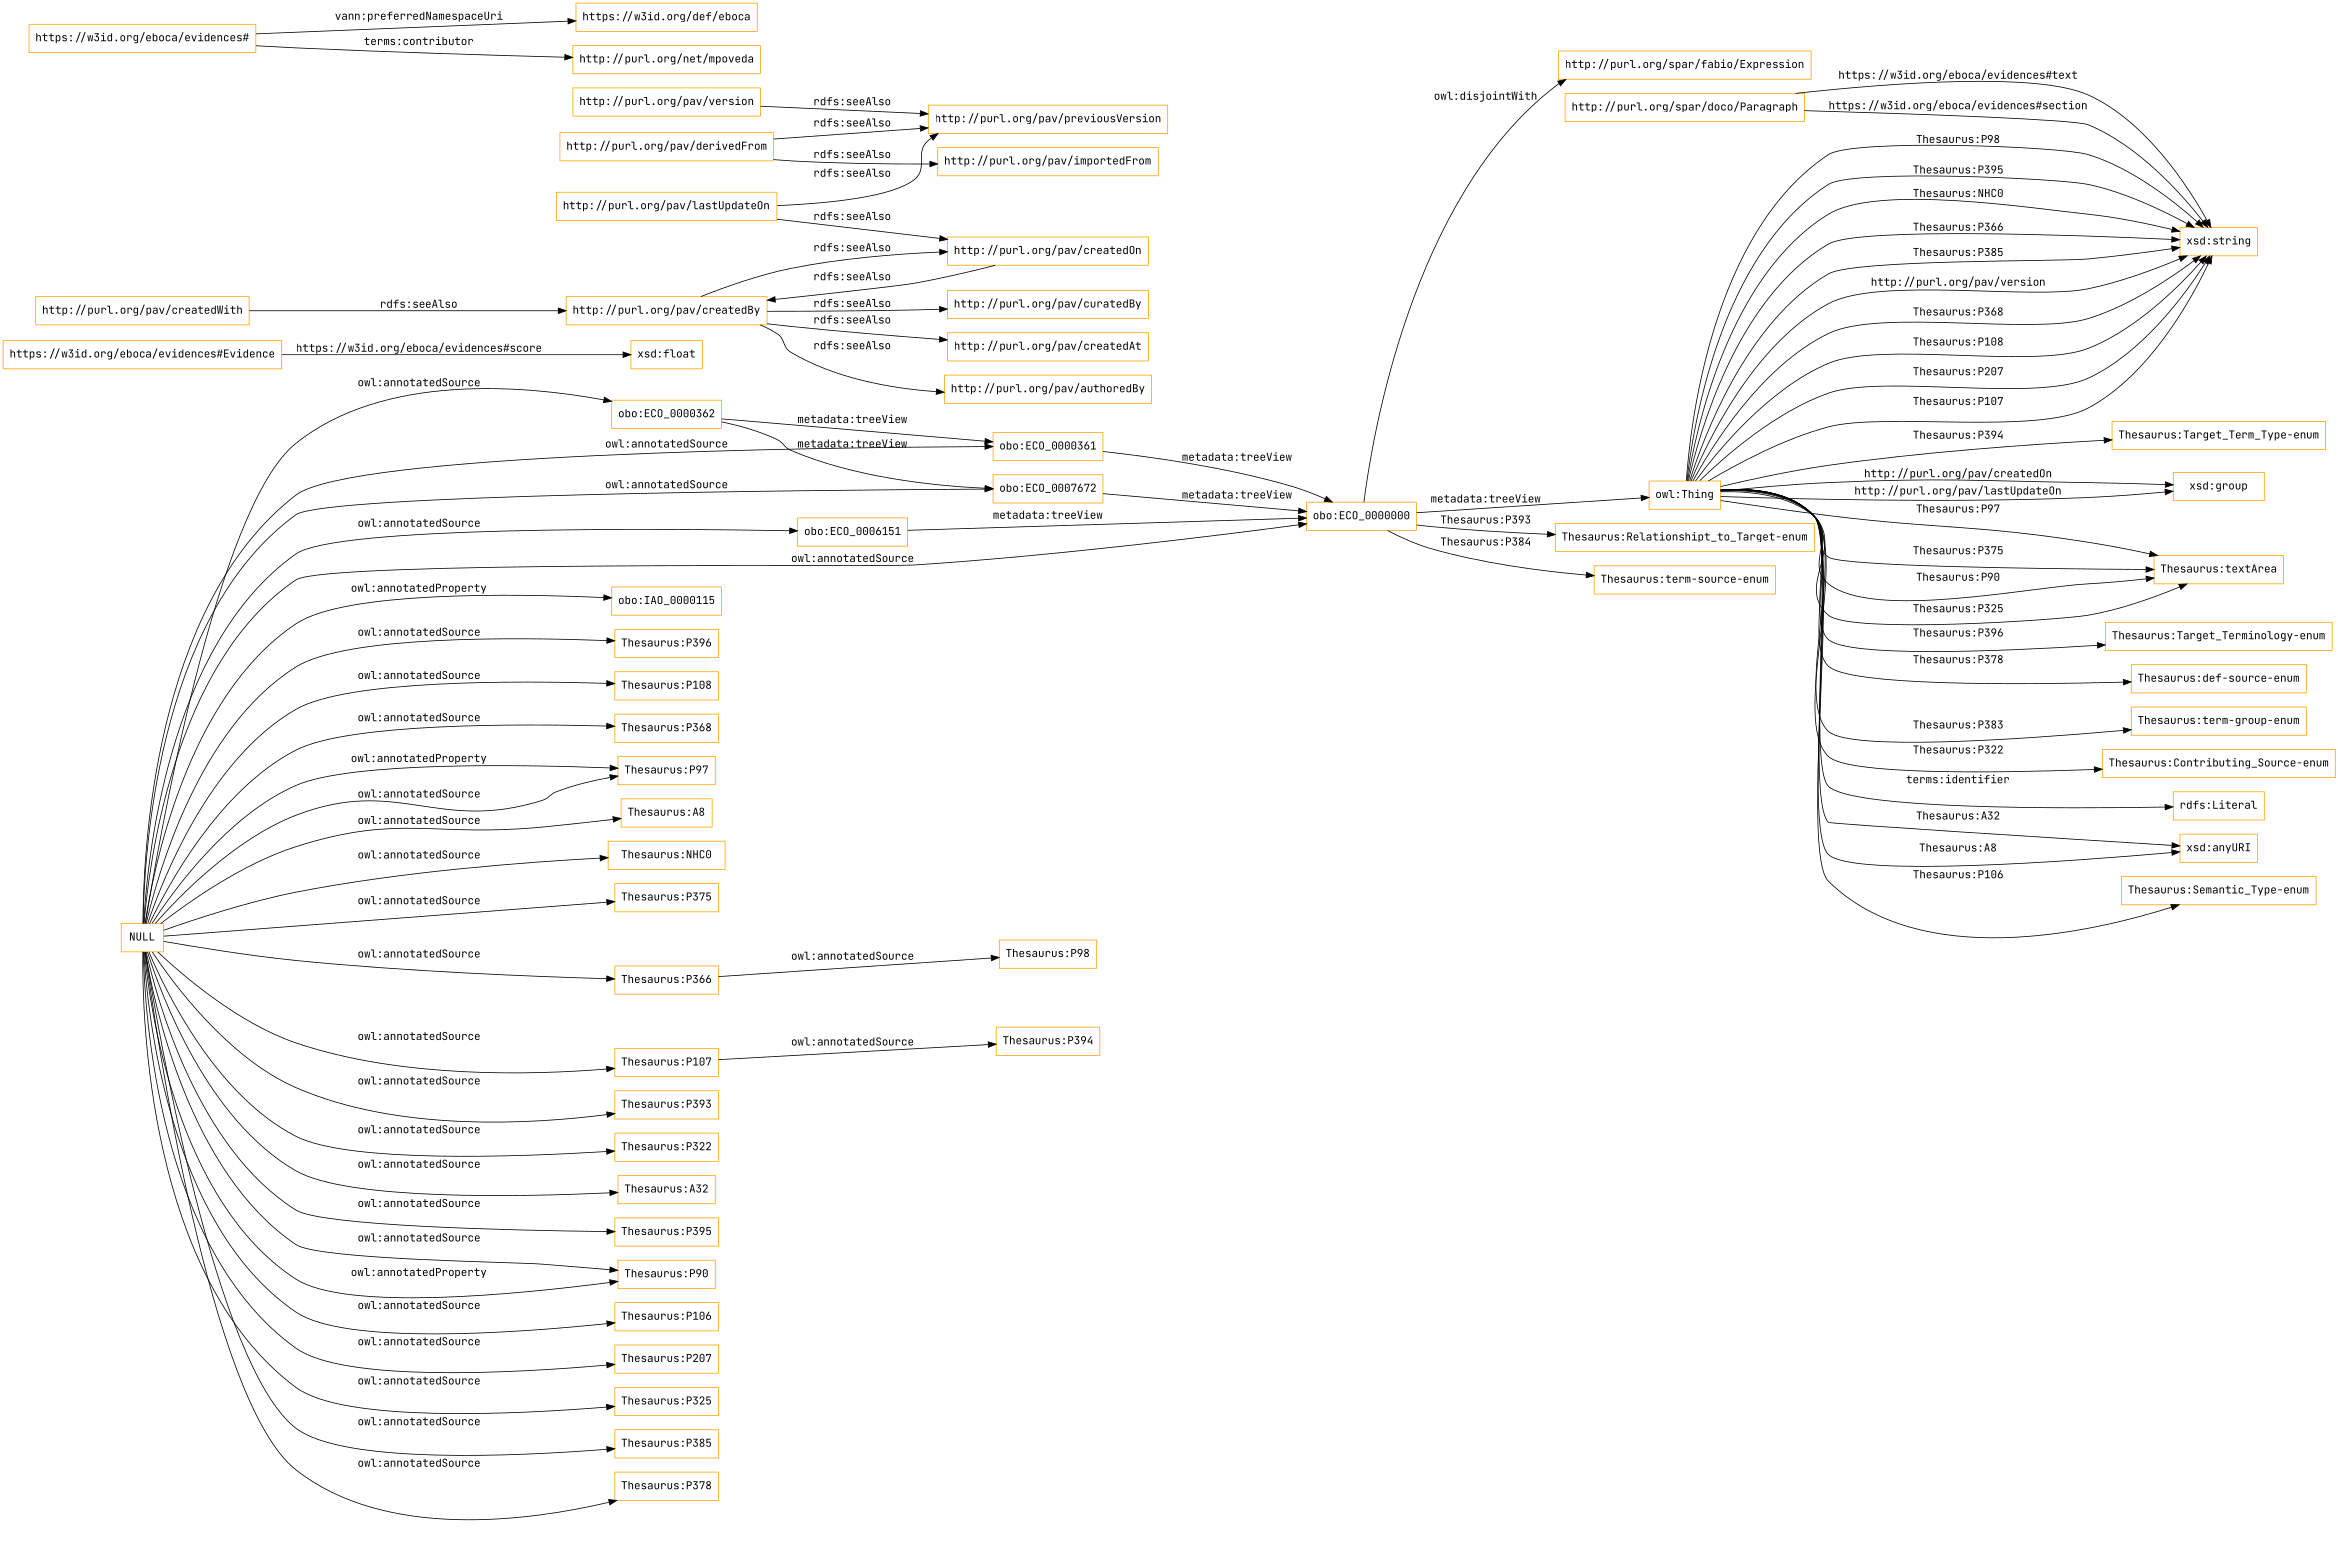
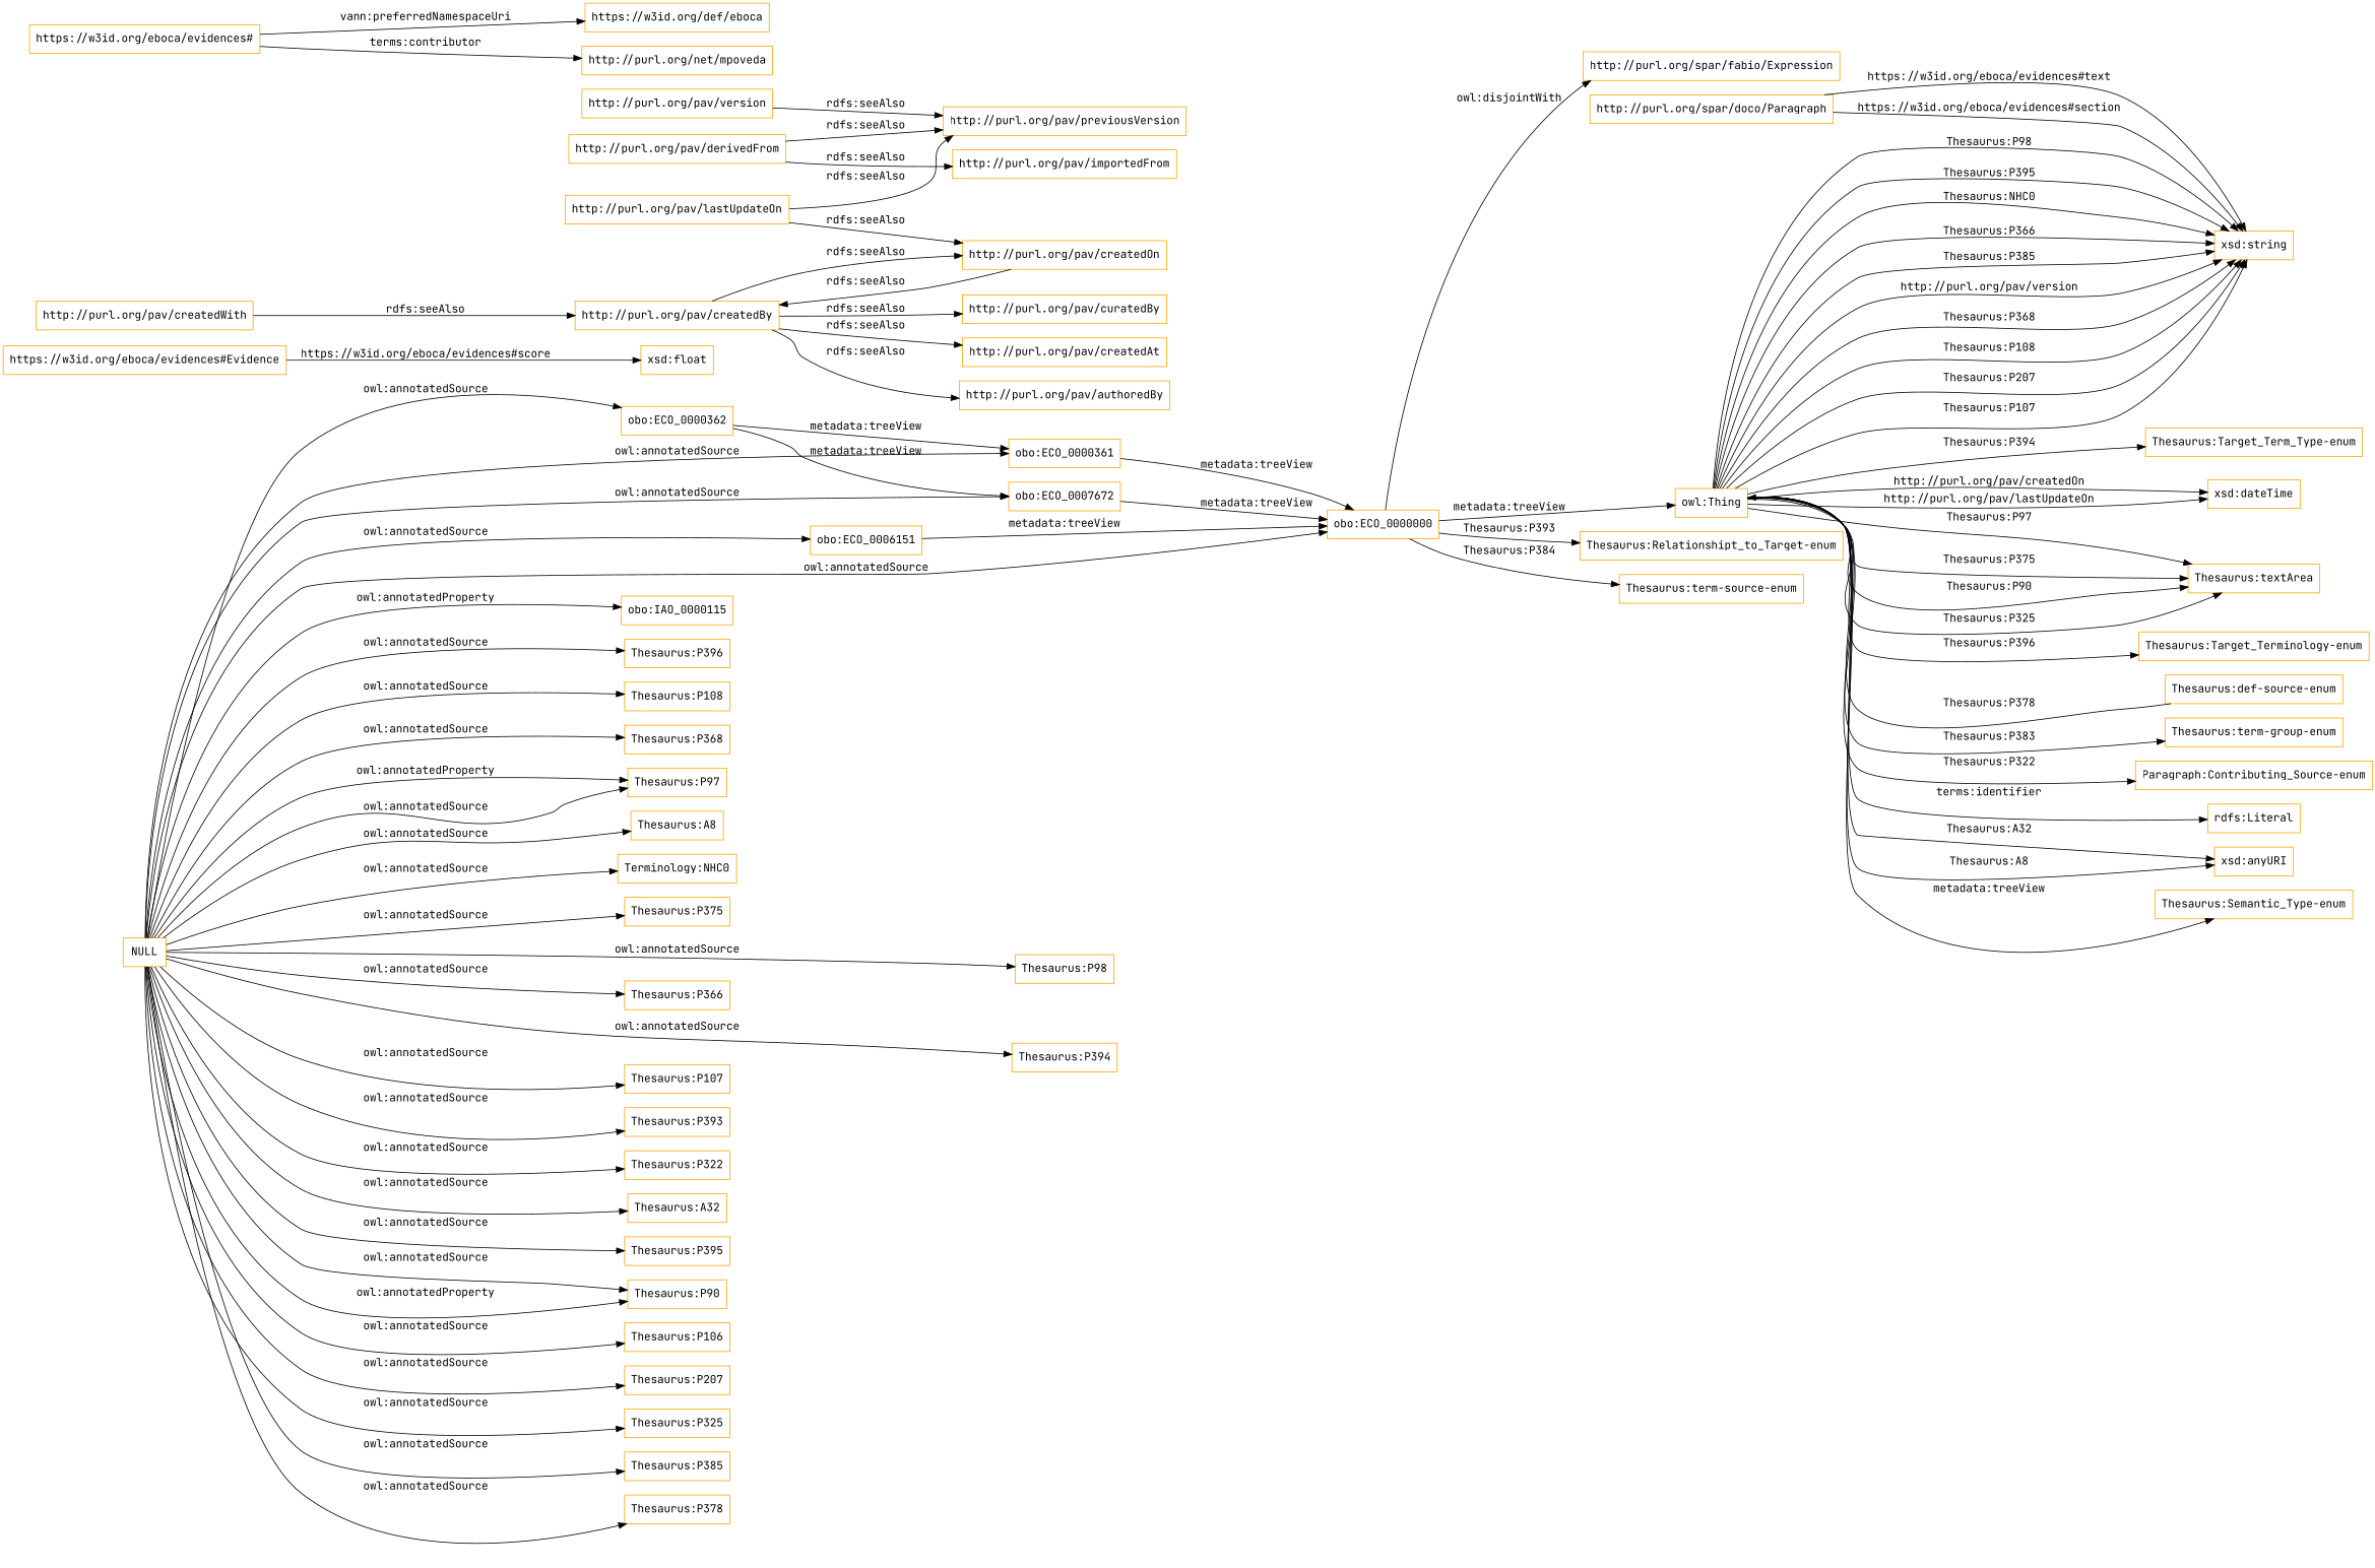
  digraph {
    fontname="JetBrains Mono"
    rankdir=LR
    node [color=orange fontname="JetBrains Mono" shape=rectangle]
    edge [fontname="JetBrains Mono"]
    "obo:ECO_0000362"
    "obo:ECO_0000361"
    "obo:ECO_0007672"
    "obo:ECO_0000000"
    "https://w3id.org/eboca/evidences#Evidence"
    "xsd:float"
    "obo:ECO_0006151"
    "http://purl.org/spar/fabio/Expression"
    "owl:Thing"
    "Thesaurus:Relationshipt_to_Target-enum"
    "Thesaurus:term-source-enum"
    "http://purl.org/spar/doco/Paragraph"
    "xsd:string"
    "Thesaurus:Target_Term_Type-enum"
-   "xsd:dateTime" [label="xsd:group"]
+   "xsd:dateTime"
    "Thesaurus:textArea"
    "Thesaurus:Target_Terminology-enum"
    "Thesaurus:def-source-enum"
    "Thesaurus:term-group-enum"
-   "Thesaurus:Contributing_Source-enum"
+   "Thesaurus:Contributing_Source-enum" [label="Paragraph:Contributing_Source-enum"]
    "rdfs:Literal"
    "xsd:anyURI"
    "Thesaurus:Semantic_Type-enum"
    "http://purl.org/pav/createdBy"
    "http://purl.org/pav/curatedBy"
    "http://purl.org/pav/createdOn"
    "http://purl.org/pav/createdAt"
    "http://purl.org/pav/authoredBy"
    NULL
    "obo:IAO_0000115"
    "Thesaurus:P396"
    "Thesaurus:P108"
    "Thesaurus:P368"
    "Thesaurus:P97"
    "Thesaurus:A8"
-   "Thesaurus:NHC0"
+   "Thesaurus:NHC0" [label="Terminology:NHC0"]
    "Thesaurus:P375"
    "Thesaurus:P366"
    "Thesaurus:P107"
    "Thesaurus:P393"
    "Thesaurus:P322"
    "Thesaurus:A32"
    "Thesaurus:P98"
    "Thesaurus:P395"
    "Thesaurus:P90"
    "Thesaurus:P106"
    "Thesaurus:P207"
    "Thesaurus:P325"
    "Thesaurus:P385"
    "Thesaurus:P378"
    "Thesaurus:P394"
    "http://purl.org/pav/lastUpdateOn"
    "http://purl.org/pav/previousVersion"
    "http://purl.org/pav/createdWith"
    "http://purl.org/pav/derivedFrom"
    "http://purl.org/pav/importedFrom"
    "https://w3id.org/eboca/evidences#"
    "https://w3id.org/def/eboca"
    "http://purl.org/net/mpoveda"
    "http://purl.org/pav/version"
    "obo:ECO_0000362" -> "obo:ECO_0000361" [label="metadata:treeView"]
    "obo:ECO_0000362" -> "obo:ECO_0007672" [label="metadata:treeView"]
    "obo:ECO_0000361" -> "obo:ECO_0000000" [label="metadata:treeView"]
    "obo:ECO_0007672" -> "obo:ECO_0000000" [label="metadata:treeView"]
    "obo:ECO_0000000" -> "http://purl.org/spar/fabio/Expression" [label="owl:disjointWith"]
    "obo:ECO_0000000" -> "owl:Thing" [label="metadata:treeView"]
    "obo:ECO_0000000" -> "Thesaurus:Relationshipt_to_Target-enum" [label="Thesaurus:P393"]
    "obo:ECO_0000000" -> "Thesaurus:term-source-enum" [label="Thesaurus:P384"]
    "https://w3id.org/eboca/evidences#Evidence" -> "xsd:float" [label="https://w3id.org/eboca/evidences#score"]
    "obo:ECO_0006151" -> "obo:ECO_0000000" [label="metadata:treeView"]
    "owl:Thing" -> "xsd:string" [label="Thesaurus:P98"]
    "owl:Thing" -> "xsd:string" [label="Thesaurus:P395"]
    "owl:Thing" -> "xsd:string" [label="Thesaurus:NHC0"]
    "owl:Thing" -> "xsd:string" [label="Thesaurus:P366"]
    "owl:Thing" -> "xsd:string" [label="Thesaurus:P385"]
    "owl:Thing" -> "xsd:string" [label="http://purl.org/pav/version"]
    "owl:Thing" -> "xsd:string" [label="Thesaurus:P368"]
    "owl:Thing" -> "xsd:string" [label="Thesaurus:P108"]
    "owl:Thing" -> "xsd:string" [label="Thesaurus:P207"]
    "owl:Thing" -> "xsd:string" [label="Thesaurus:P107"]
    "owl:Thing" -> "Thesaurus:Target_Term_Type-enum" [label="Thesaurus:P394"]
    "owl:Thing" -> "xsd:dateTime" [label="http://purl.org/pav/createdOn"]
    "owl:Thing" -> "xsd:dateTime" [label="http://purl.org/pav/lastUpdateOn"]
    "owl:Thing" -> "Thesaurus:textArea" [label="Thesaurus:P97"]
    "owl:Thing" -> "Thesaurus:textArea" [label="Thesaurus:P375"]
    "owl:Thing" -> "Thesaurus:textArea" [label="Thesaurus:P90"]
    "owl:Thing" -> "Thesaurus:textArea" [label="Thesaurus:P325"]
    "owl:Thing" -> "Thesaurus:Target_Terminology-enum" [label="Thesaurus:P396"]
-   "owl:Thing" -> "Thesaurus:def-source-enum" [label="Thesaurus:P378"]
+   "Thesaurus:def-source-enum" -> "owl:Thing" [label="Thesaurus:P378"]
    "owl:Thing" -> "Thesaurus:term-group-enum" [label="Thesaurus:P383"]
    "owl:Thing" -> "Thesaurus:Contributing_Source-enum" [label="Thesaurus:P322"]
    "owl:Thing" -> "rdfs:Literal" [label="terms:identifier"]
    "owl:Thing" -> "xsd:anyURI" [label="Thesaurus:A32"]
    "owl:Thing" -> "xsd:anyURI" [label="Thesaurus:A8"]
-   "owl:Thing" -> "Thesaurus:Semantic_Type-enum" [label="Thesaurus:P106"]
+   "owl:Thing" -> "Thesaurus:Semantic_Type-enum" [label="metadata:treeView"]
    "http://purl.org/spar/doco/Paragraph" -> "xsd:string" [label="https://w3id.org/eboca/evidences#text"]
    "http://purl.org/spar/doco/Paragraph" -> "xsd:string" [label="https://w3id.org/eboca/evidences#section"]
    "http://purl.org/pav/createdBy" -> "http://purl.org/pav/curatedBy" [label="rdfs:seeAlso"]
    "http://purl.org/pav/createdBy" -> "http://purl.org/pav/createdOn" [label="rdfs:seeAlso"]
    "http://purl.org/pav/createdBy" -> "http://purl.org/pav/createdAt" [label="rdfs:seeAlso"]
    "http://purl.org/pav/createdBy" -> "http://purl.org/pav/authoredBy" [label="rdfs:seeAlso"]
    "http://purl.org/pav/createdOn" -> "http://purl.org/pav/createdBy" [label="rdfs:seeAlso"]
    NULL -> "obo:ECO_0000362" [label="owl:annotatedSource"]
    NULL -> "obo:ECO_0000361" [label="owl:annotatedSource"]
    NULL -> "obo:ECO_0007672" [label="owl:annotatedSource"]
    NULL -> "obo:ECO_0000000" [label="owl:annotatedSource"]
    NULL -> "obo:ECO_0006151" [label="owl:annotatedSource"]
    NULL -> "obo:IAO_0000115" [label="owl:annotatedProperty"]
    NULL -> "Thesaurus:P396" [label="owl:annotatedSource"]
    NULL -> "Thesaurus:P108" [label="owl:annotatedSource"]
    NULL -> "Thesaurus:P368" [label="owl:annotatedSource"]
    NULL -> "Thesaurus:P97" [label="owl:annotatedProperty"]
    NULL -> "Thesaurus:P97" [label="owl:annotatedSource"]
    NULL -> "Thesaurus:A8" [label="owl:annotatedSource"]
    NULL -> "Thesaurus:NHC0" [label="owl:annotatedSource"]
    NULL -> "Thesaurus:P375" [label="owl:annotatedSource"]
    NULL -> "Thesaurus:P366" [label="owl:annotatedSource"]
    NULL -> "Thesaurus:P107" [label="owl:annotatedSource"]
    NULL -> "Thesaurus:P393" [label="owl:annotatedSource"]
    NULL -> "Thesaurus:P322" [label="owl:annotatedSource"]
    NULL -> "Thesaurus:A32" [label="owl:annotatedSource"]
-   "Thesaurus:P366" -> "Thesaurus:P98" [label="owl:annotatedSource"]
+   NULL -> "Thesaurus:P98" [label="owl:annotatedSource"]
    NULL -> "Thesaurus:P395" [label="owl:annotatedSource"]
    NULL -> "Thesaurus:P90" [label="owl:annotatedSource"]
    NULL -> "Thesaurus:P90" [label="owl:annotatedProperty"]
    NULL -> "Thesaurus:P106" [label="owl:annotatedSource"]
    NULL -> "Thesaurus:P207" [label="owl:annotatedSource"]
    NULL -> "Thesaurus:P325" [label="owl:annotatedSource"]
    NULL -> "Thesaurus:P385" [label="owl:annotatedSource"]
    NULL -> "Thesaurus:P378" [label="owl:annotatedSource"]
-   "Thesaurus:P107" -> "Thesaurus:P394" [label="owl:annotatedSource"]
+   NULL -> "Thesaurus:P394" [label="owl:annotatedSource"]
    "http://purl.org/pav/lastUpdateOn" -> "http://purl.org/pav/createdOn" [label="rdfs:seeAlso"]
    "http://purl.org/pav/lastUpdateOn" -> "http://purl.org/pav/previousVersion" [label="rdfs:seeAlso"]
    "http://purl.org/pav/createdWith" -> "http://purl.org/pav/createdBy" [label="rdfs:seeAlso"]
    "http://purl.org/pav/derivedFrom" -> "http://purl.org/pav/previousVersion" [label="rdfs:seeAlso"]
    "http://purl.org/pav/derivedFrom" -> "http://purl.org/pav/importedFrom" [label="rdfs:seeAlso"]
    "https://w3id.org/eboca/evidences#" -> "https://w3id.org/def/eboca" [label="vann:preferredNamespaceUri"]
    "https://w3id.org/eboca/evidences#" -> "http://purl.org/net/mpoveda" [label="terms:contributor"]
    "http://purl.org/pav/version" -> "http://purl.org/pav/previousVersion" [label="rdfs:seeAlso"]
  }
